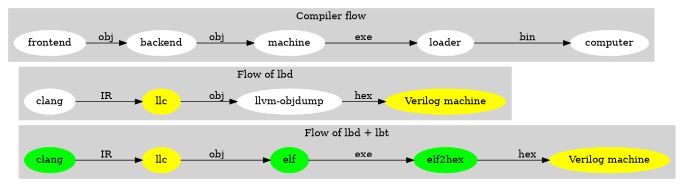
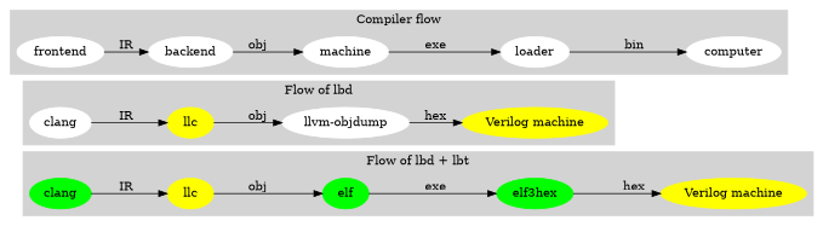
  digraph {
    rankdir=LR
    node [color=white style=filled]
    n1 [color=green label=clang]
    n2 [color=yellow label=llc]
    n3 [color=green label=elf]
    n4 [color=yellow label="Verilog machine"]
-   elf2hex [color=green]
+   elf2hex [color=green label=elf3hex]
    n6 [label=clang]
    n7 [color=yellow label=llc]
    "llvm-objdump"
    n9 [color=yellow label="Verilog machine"]
    frontend
    backend
    n12 [label=machine]
    loader
    computer
    subgraph cluster_1 {
      color=lightgrey
      label="Flow of lbd + lbt"
      style=filled
      n1
      n2
      n3
      n4
      elf2hex
    }
    subgraph cluster_2 {
      color=lightgrey
      label="Flow of lbd"
      style=filled
      n6
      n7
      "llvm-objdump"
      n9
    }
    subgraph cluster_3 {
      color=lightgrey
      label="Compiler flow"
      style=filled
      frontend
      backend
      n12
      loader
      computer
    }
    n1 -> n2 [label=IR]
    n2 -> n3 [label=obj]
    n3 -> elf2hex [label=exe]
    elf2hex -> n4 [label=hex]
    n6 -> n7 [label=IR]
    n7 -> "llvm-objdump" [label=obj]
    "llvm-objdump" -> n9 [label=hex]
-   frontend -> backend [label=obj]
+   frontend -> backend [label=IR]
    backend -> n12 [label=obj]
    n12 -> loader [label=exe]
    loader -> computer [label=bin]
  }
